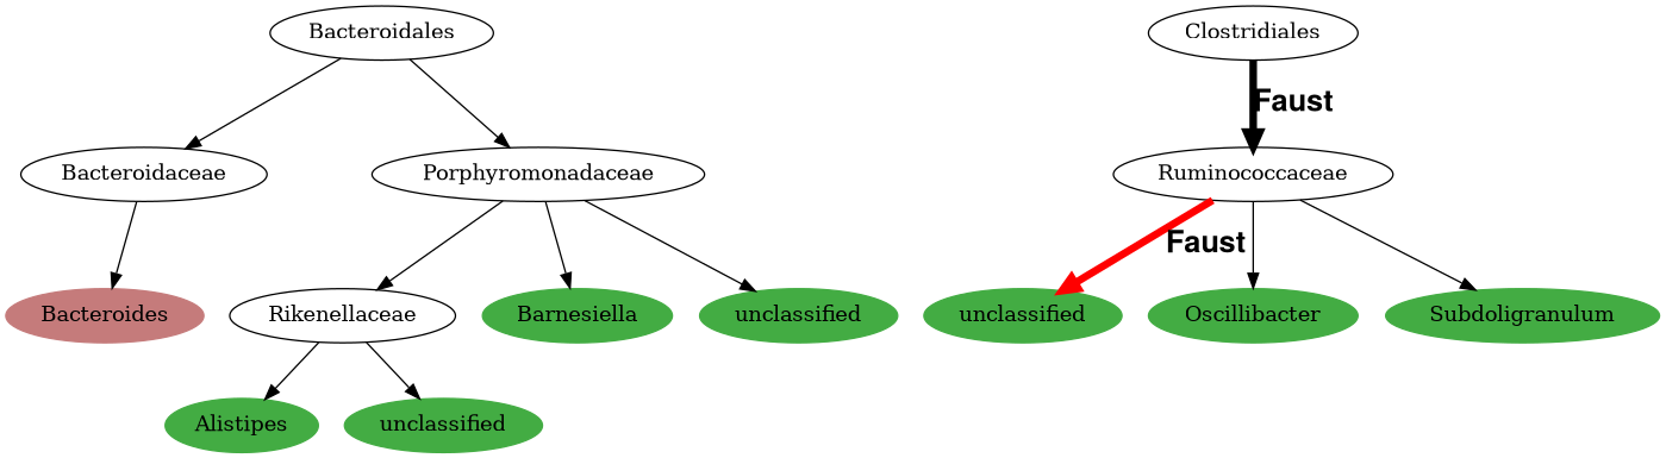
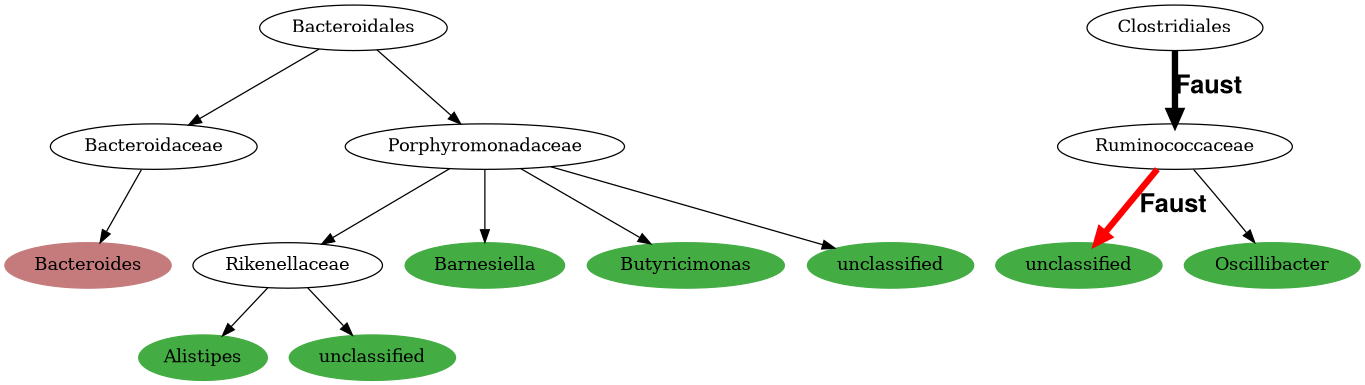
  digraph {
    node [color="#43AC43" style=filled]
    edge [color=black fontname="Helvetica bold" fontsize=14 penwidth=1]
    Bacteroidales [color="" style=""]
    Bacteroidaceae [color="" style=""]
    Porphyromonadaceae [color="" style=""]
    Clostridiales [color="" style=""]
    Ruminococcaceae [color="" style=""]
    Bacteroides [color="#C57B7B"]
    Rikenellaceae [color="" style=""]
    Barnesiella
+   Butyricimonas
    n10 [label=unclassified]
    Alistipes
    n12 [label=unclassified]
    unclassified
    Oscillibacter
-   Subdoligranulum
    Bacteroidales -> Bacteroidaceae
    Bacteroidales -> Porphyromonadaceae
    Bacteroidaceae -> Bacteroides
    Porphyromonadaceae -> Rikenellaceae
    Porphyromonadaceae -> Barnesiella
+   Porphyromonadaceae -> Butyricimonas
    Porphyromonadaceae -> n10
    Clostridiales -> Ruminococcaceae [fontsize=20 label=Faust penwidth=5]
    Ruminococcaceae -> unclassified [color=red fontsize=20 label=Faust penwidth=5]
    Ruminococcaceae -> Oscillibacter
-   Ruminococcaceae -> Subdoligranulum
    Rikenellaceae -> Alistipes
    Rikenellaceae -> n12
  }
